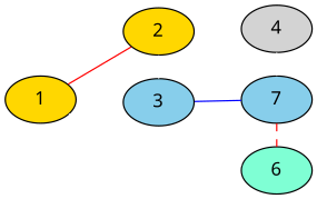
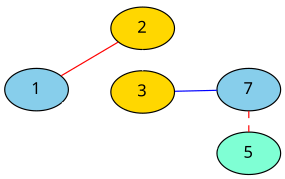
  graph {
    fontname="Noto Sans"
    rankdir=LR
    node [fillcolor=gold fontname="Noto Sans" style=filled]
    edge [color=white fontname="Noto Sans"]
    n1 [label=2]
-   n2 [fillcolor=skyblue label=3]
-   n3 [fillcolor=lightgrey label=4]
+   n2 [label=3]
    n4 [fillcolor=skyblue label=7]
-   n5 [fillcolor=aquamarine label=6]
-   n6 [label=1]
+   n5 [fillcolor=aquamarine label=5]
+   n6 [fillcolor=skyblue label=1]
    subgraph sub_1 {
      rank=same
      n1
      n2
    }
    subgraph sub_2 {
      rank=same
-     n3
      n4
      n5
    }
    n1 -- n2
    n2 -- n4 [color=blue style=solid]
-   n3 -- n4
    n4 -- n5 [color=red style=dashed]
    n6 -- n1 [color=red style=solid]
    n6 -- n5
  }
